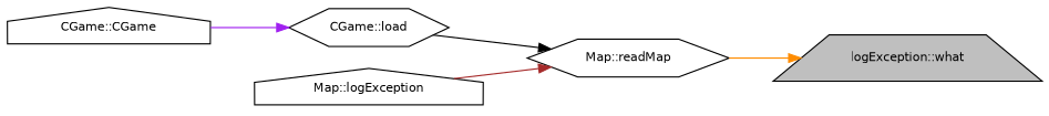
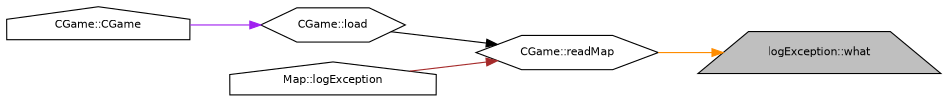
  digraph {
    rankdir=RL
    node [color=black fillcolor=white fontname=Helvetica fontsize=10 shape=hexagon style=filled]
    edge [dir=back fontname=Helvetica fontsize=10 labelfontname=Helvetica labelfontsize=10 style=solid]
    n1 [fillcolor=grey75 fontcolor=black height=0.2 label="logException::what" shape=trapezium width=0.4]
-   n2 [height=0.2 label="Map::readMap" width=0.4]
+   n2 [height=0.2 label="CGame::readMap" width=0.4]
    n3 [height=0.2 label="CGame::load" width=0.4]
    n4 [height=0.2 label="Map::logException" shape=house width=0.4]
    n5 [height=0.2 label="CGame::CGame" shape=house width=0.4]
    n1 -> n2 [color=darkorange]
    n2 -> n3 [color=black]
    n2 -> n4 [color=brown]
    n3 -> n5 [color=purple]
  }
